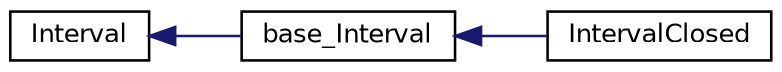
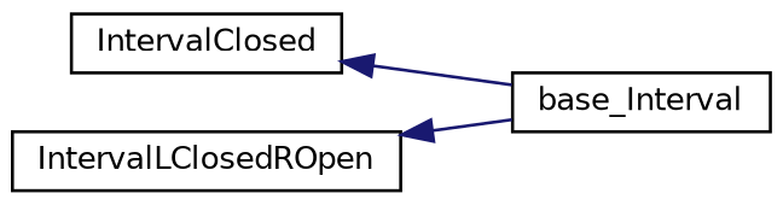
  digraph {
    rankdir=LR
    node [color=black fillcolor=white fontname=Helvetica fontsize=10 shape=record style=filled]
    edge [color=midnightblue dir=back fontname=Helvetica fontsize=10 labelfontname=Helvetica labelfontsize=10 style=solid]
    n1 [height=0.2 label=base_Interval width=0.4]
    n2 [height=0.2 label=IntervalClosed width=0.4]
-   n3 [height=0.2 label=Interval width=0.4]
-   n1 -> n2
+   n3 [height=0.2 label=IntervalLClosedROpen width=0.4]
+   n2 -> n1
    n3 -> n1
  }
